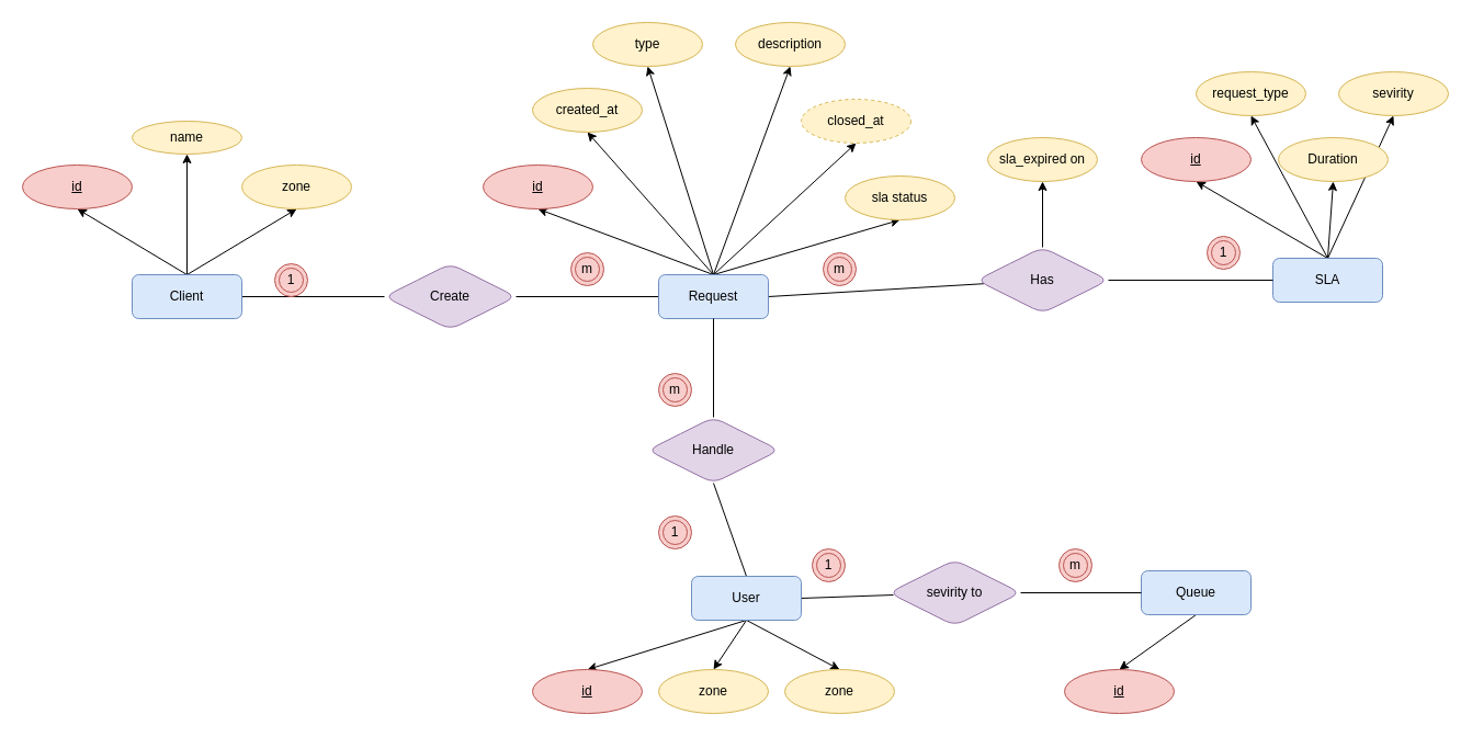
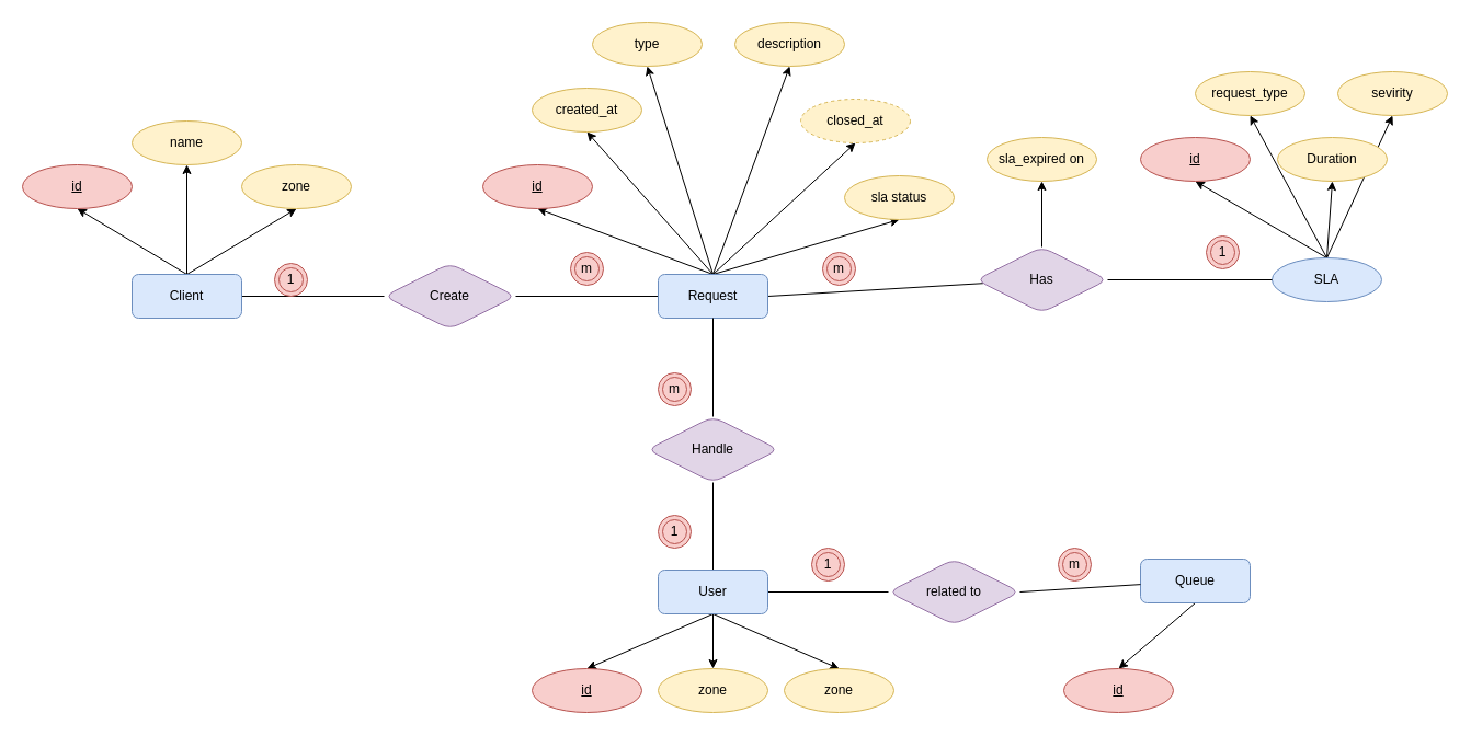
  <mxCell id="0" />
  <mxCell id="1" parent="0" />
  <mxCell id="2" style="edgeStyle=none;rounded=0;orthogonalLoop=1;jettySize=auto;html=1;exitX=1;exitY=0.5;exitDx=0;exitDy=0;entryX=0;entryY=0.5;entryDx=0;entryDy=0;endArrow=none;endFill=0;" parent="1" source="3" target="22" edge="1"><mxGeometry relative="1" as="geometry" /></mxCell>
  <mxCell id="3" value="Create" style="shape=rhombus;perimeter=rhombusPerimeter;whiteSpace=wrap;html=1;align=center;rounded=1;fillColor=#e1d5e7;strokeColor=#9673a6;" parent="1" vertex="1"><mxGeometry x="350" y="240" width="120" height="60" as="geometry" /></mxCell>
  <mxCell id="4" style="rounded=0;orthogonalLoop=1;jettySize=auto;html=1;exitX=1;exitY=0.5;exitDx=0;exitDy=0;endArrow=none;endFill=0;" parent="1" source="8" target="3" edge="1"><mxGeometry relative="1" as="geometry" /></mxCell>
  <mxCell id="5" style="edgeStyle=none;rounded=0;orthogonalLoop=1;jettySize=auto;html=1;exitX=0.5;exitY=0;exitDx=0;exitDy=0;entryX=0.5;entryY=1;entryDx=0;entryDy=0;endArrow=classic;endFill=1;" parent="1" source="8" target="47" edge="1"><mxGeometry relative="1" as="geometry" /></mxCell>
  <mxCell id="6" style="edgeStyle=none;rounded=0;orthogonalLoop=1;jettySize=auto;html=1;exitX=0.5;exitY=0;exitDx=0;exitDy=0;entryX=0.5;entryY=1;entryDx=0;entryDy=0;endArrow=classic;endFill=1;" parent="1" source="8" target="51" edge="1"><mxGeometry relative="1" as="geometry" /></mxCell>
  <mxCell id="7" style="edgeStyle=none;rounded=0;orthogonalLoop=1;jettySize=auto;html=1;exitX=0.5;exitY=0;exitDx=0;exitDy=0;entryX=0.5;entryY=1;entryDx=0;entryDy=0;endArrow=classic;endFill=1;" parent="1" source="8" target="52" edge="1"><mxGeometry relative="1" as="geometry" /></mxCell>
  <mxCell id="8" value="Client" style="whiteSpace=wrap;html=1;align=center;rounded=1;fillColor=#dae8fc;strokeColor=#6c8ebf;" parent="1" vertex="1"><mxGeometry x="120" y="250" width="100" height="40" as="geometry" /></mxCell>
  <mxCell id="9" style="edgeStyle=none;rounded=0;orthogonalLoop=1;jettySize=auto;html=1;exitX=0.5;exitY=0;exitDx=0;exitDy=0;entryX=0.5;entryY=1;entryDx=0;entryDy=0;endArrow=none;endFill=0;" parent="1" source="14" target="26" edge="1"><mxGeometry relative="1" as="geometry" /></mxCell>
  <mxCell id="10" style="edgeStyle=none;rounded=0;orthogonalLoop=1;jettySize=auto;html=1;exitX=0.5;exitY=1;exitDx=0;exitDy=0;entryX=0.5;entryY=0;entryDx=0;entryDy=0;endArrow=classic;endFill=1;" parent="1" source="14" target="53" edge="1"><mxGeometry relative="1" as="geometry" /></mxCell>
  <mxCell id="11" style="edgeStyle=none;rounded=0;orthogonalLoop=1;jettySize=auto;html=1;exitX=0.5;exitY=1;exitDx=0;exitDy=0;entryX=0.5;entryY=0;entryDx=0;entryDy=0;endArrow=classic;endFill=1;" parent="1" source="14" target="54" edge="1"><mxGeometry relative="1" as="geometry" /></mxCell>
  <mxCell id="12" style="rounded=0;orthogonalLoop=1;jettySize=auto;html=1;exitX=0.5;exitY=1;exitDx=0;exitDy=0;entryX=0.5;entryY=0;entryDx=0;entryDy=0;" edge="1" parent="1" source="14" target="55"><mxGeometry relative="1" as="geometry" /></mxCell>
  <mxCell id="13" style="edgeStyle=none;rounded=0;orthogonalLoop=1;jettySize=auto;html=1;exitX=1;exitY=0.5;exitDx=0;exitDy=0;endArrow=none;endFill=0;" edge="1" parent="1" source="14" target="60"><mxGeometry relative="1" as="geometry" /></mxCell>
- <mxCell id="14" value="User" style="whiteSpace=wrap;html=1;align=center;rounded=1;fillColor=#dae8fc;strokeColor=#6c8ebf;" parent="1" vertex="1"><mxGeometry x="630" y="525" width="100" height="40" as="geometry" /></mxCell>
+ <mxCell id="14" value="User" style="whiteSpace=wrap;html=1;align=center;rounded=1;fillColor=#dae8fc;strokeColor=#6c8ebf;" parent="1" vertex="1"><mxGeometry x="600" y="520" width="100" height="40" as="geometry" /></mxCell>
  <mxCell id="15" style="edgeStyle=none;rounded=0;orthogonalLoop=1;jettySize=auto;html=1;exitX=0.5;exitY=0;exitDx=0;exitDy=0;entryX=0.5;entryY=1;entryDx=0;entryDy=0;endArrow=classic;endFill=1;" parent="1" source="22" target="28" edge="1"><mxGeometry relative="1" as="geometry" /></mxCell>
  <mxCell id="16" style="edgeStyle=none;rounded=0;orthogonalLoop=1;jettySize=auto;html=1;exitX=0.5;exitY=0;exitDx=0;exitDy=0;entryX=0.5;entryY=1;entryDx=0;entryDy=0;endArrow=classic;endFill=1;" parent="1" source="22" target="29" edge="1"><mxGeometry relative="1" as="geometry" /></mxCell>
  <mxCell id="17" style="edgeStyle=none;rounded=0;orthogonalLoop=1;jettySize=auto;html=1;exitX=0.5;exitY=0;exitDx=0;exitDy=0;entryX=0.5;entryY=1;entryDx=0;entryDy=0;endArrow=classic;endFill=1;" parent="1" source="22" target="30" edge="1"><mxGeometry relative="1" as="geometry" /></mxCell>
  <mxCell id="18" style="edgeStyle=none;rounded=0;orthogonalLoop=1;jettySize=auto;html=1;exitX=0.5;exitY=0;exitDx=0;exitDy=0;entryX=0.5;entryY=1;entryDx=0;entryDy=0;endArrow=classic;endFill=1;" parent="1" source="22" target="31" edge="1"><mxGeometry relative="1" as="geometry" /></mxCell>
  <mxCell id="19" style="edgeStyle=none;rounded=0;orthogonalLoop=1;jettySize=auto;html=1;exitX=1;exitY=0.5;exitDx=0;exitDy=0;endArrow=none;endFill=0;" parent="1" source="22" target="41" edge="1"><mxGeometry relative="1" as="geometry" /></mxCell>
  <mxCell id="20" style="edgeStyle=none;rounded=0;orthogonalLoop=1;jettySize=auto;html=1;exitX=0.5;exitY=0;exitDx=0;exitDy=0;entryX=0.5;entryY=1;entryDx=0;entryDy=0;endArrow=classic;endFill=1;" parent="1" source="22" target="49" edge="1"><mxGeometry relative="1" as="geometry" /></mxCell>
  <mxCell id="21" style="edgeStyle=none;rounded=0;orthogonalLoop=1;jettySize=auto;html=1;exitX=0.5;exitY=0;exitDx=0;exitDy=0;entryX=0.5;entryY=1;entryDx=0;entryDy=0;endArrow=classic;endFill=1;" parent="1" source="22" target="50" edge="1"><mxGeometry relative="1" as="geometry" /></mxCell>
  <mxCell id="22" value="Request" style="whiteSpace=wrap;html=1;align=center;rounded=1;fillColor=#dae8fc;strokeColor=#6c8ebf;" parent="1" vertex="1"><mxGeometry x="600" y="250" width="100" height="40" as="geometry" /></mxCell>
  <mxCell id="23" value="m" style="ellipse;shape=doubleEllipse;whiteSpace=wrap;html=1;aspect=fixed;fillColor=#f8cecc;strokeColor=#b85450;" parent="1" vertex="1"><mxGeometry x="520" y="230" width="30" height="30" as="geometry" /></mxCell>
  <mxCell id="24" value="1" style="ellipse;shape=doubleEllipse;whiteSpace=wrap;html=1;aspect=fixed;fillColor=#f8cecc;strokeColor=#b85450;" parent="1" vertex="1"><mxGeometry x="600" y="470" width="30" height="30" as="geometry" /></mxCell>
  <mxCell id="25" style="edgeStyle=none;rounded=0;orthogonalLoop=1;jettySize=auto;html=1;exitX=0.5;exitY=0;exitDx=0;exitDy=0;entryX=0.5;entryY=1;entryDx=0;entryDy=0;endArrow=none;endFill=0;" parent="1" source="26" target="22" edge="1"><mxGeometry relative="1" as="geometry" /></mxCell>
  <mxCell id="26" value="Handle" style="shape=rhombus;perimeter=rhombusPerimeter;whiteSpace=wrap;html=1;align=center;rounded=1;fillColor=#e1d5e7;strokeColor=#9673a6;" parent="1" vertex="1"><mxGeometry x="590" y="380" width="120" height="60" as="geometry" /></mxCell>
  <mxCell id="27" value="m" style="ellipse;shape=doubleEllipse;whiteSpace=wrap;html=1;aspect=fixed;fillColor=#f8cecc;strokeColor=#b85450;" parent="1" vertex="1"><mxGeometry x="600" y="340" width="30" height="30" as="geometry" /></mxCell>
  <mxCell id="28" value="id" style="ellipse;whiteSpace=wrap;html=1;align=center;fontStyle=4;rounded=1;fillColor=#f8cecc;strokeColor=#b85450;" parent="1" vertex="1"><mxGeometry x="440" y="150" width="100" height="40" as="geometry" /></mxCell>
  <mxCell id="29" value="type" style="ellipse;whiteSpace=wrap;html=1;align=center;rounded=1;fillColor=#fff2cc;strokeColor=#d6b656;" parent="1" vertex="1"><mxGeometry x="540" y="20" width="100" height="40" as="geometry" /></mxCell>
  <mxCell id="30" value="created_at" style="ellipse;whiteSpace=wrap;html=1;align=center;rounded=1;fillColor=#fff2cc;strokeColor=#d6b656;" parent="1" vertex="1"><mxGeometry x="485" y="80" width="100" height="40" as="geometry" /></mxCell>
  <mxCell id="31" value="closed_at" style="ellipse;whiteSpace=wrap;html=1;align=center;rounded=1;fillColor=#fff2cc;strokeColor=#d6b656;dashed=1;" parent="1" vertex="1"><mxGeometry x="730" y="90" width="100" height="40" as="geometry" /></mxCell>
  <mxCell id="32" value="1" style="ellipse;shape=doubleEllipse;whiteSpace=wrap;html=1;aspect=fixed;fillColor=#f8cecc;strokeColor=#b85450;" parent="1" vertex="1"><mxGeometry x="250" y="240" width="30" height="30" as="geometry" /></mxCell>
  <mxCell id="33" style="edgeStyle=none;rounded=0;orthogonalLoop=1;jettySize=auto;html=1;exitX=0.5;exitY=0;exitDx=0;exitDy=0;entryX=0.5;entryY=1;entryDx=0;entryDy=0;endArrow=classic;endFill=1;" parent="1" source="37" target="43" edge="1"><mxGeometry relative="1" as="geometry" /></mxCell>
  <mxCell id="34" style="edgeStyle=none;rounded=0;orthogonalLoop=1;jettySize=auto;html=1;exitX=0.5;exitY=0;exitDx=0;exitDy=0;entryX=0.5;entryY=1;entryDx=0;entryDy=0;endArrow=classic;endFill=1;" parent="1" source="37" target="44" edge="1"><mxGeometry relative="1" as="geometry" /></mxCell>
  <mxCell id="35" style="edgeStyle=none;rounded=0;orthogonalLoop=1;jettySize=auto;html=1;exitX=0.5;exitY=0;exitDx=0;exitDy=0;entryX=0.5;entryY=1;entryDx=0;entryDy=0;endArrow=classic;endFill=1;" parent="1" source="37" target="45" edge="1"><mxGeometry relative="1" as="geometry" /></mxCell>
  <mxCell id="36" style="edgeStyle=none;rounded=0;orthogonalLoop=1;jettySize=auto;html=1;exitX=0.5;exitY=0;exitDx=0;exitDy=0;entryX=0.5;entryY=1;entryDx=0;entryDy=0;endArrow=classic;endFill=1;" parent="1" source="37" target="46" edge="1"><mxGeometry relative="1" as="geometry" /></mxCell>
- <mxCell id="37" value="SLA" style="whiteSpace=wrap;html=1;align=center;rounded=1;fillColor=#dae8fc;strokeColor=#6c8ebf;" parent="1" vertex="1"><mxGeometry x="1160" y="235" width="100" height="40" as="geometry" /></mxCell>
+ <mxCell id="37" value="SLA" style="ellipse;whiteSpace=wrap;html=1;align=center;fillColor=#dae8fc;strokeColor=#6c8ebf;" parent="1" vertex="1"><mxGeometry x="1160" y="235" width="100" height="40" as="geometry" /></mxCell>
  <mxCell id="38" value="m" style="ellipse;shape=doubleEllipse;whiteSpace=wrap;html=1;aspect=fixed;fillColor=#f8cecc;strokeColor=#b85450;" parent="1" vertex="1"><mxGeometry x="750" y="230" width="30" height="30" as="geometry" /></mxCell>
  <mxCell id="39" style="edgeStyle=none;rounded=0;orthogonalLoop=1;jettySize=auto;html=1;exitX=1;exitY=0.5;exitDx=0;exitDy=0;entryX=0;entryY=0.5;entryDx=0;entryDy=0;endArrow=none;endFill=0;" parent="1" source="41" target="37" edge="1"><mxGeometry relative="1" as="geometry"><mxPoint x="1075" y="255" as="sourcePoint" /></mxGeometry></mxCell>
  <mxCell id="40" style="edgeStyle=none;rounded=0;orthogonalLoop=1;jettySize=auto;html=1;exitX=0.5;exitY=0;exitDx=0;exitDy=0;endArrow=classic;endFill=1;" parent="1" source="41" target="48" edge="1"><mxGeometry relative="1" as="geometry" /></mxCell>
  <mxCell id="41" value="Has" style="shape=rhombus;perimeter=rhombusPerimeter;whiteSpace=wrap;html=1;align=center;rounded=1;fillColor=#e1d5e7;strokeColor=#9673a6;" parent="1" vertex="1"><mxGeometry x="890" y="225" width="120" height="60" as="geometry" /></mxCell>
  <mxCell id="42" value="1" style="ellipse;shape=doubleEllipse;whiteSpace=wrap;html=1;aspect=fixed;fillColor=#f8cecc;strokeColor=#b85450;" parent="1" vertex="1"><mxGeometry x="1100" y="215" width="30" height="30" as="geometry" /></mxCell>
  <mxCell id="43" value="id" style="ellipse;whiteSpace=wrap;html=1;align=center;fontStyle=4;rounded=1;fillColor=#f8cecc;strokeColor=#b85450;" parent="1" vertex="1"><mxGeometry x="1040" y="125" width="100" height="40" as="geometry" /></mxCell>
  <mxCell id="44" value="request_type" style="ellipse;whiteSpace=wrap;html=1;align=center;rounded=1;fillColor=#fff2cc;strokeColor=#d6b656;" parent="1" vertex="1"><mxGeometry x="1090" y="65" width="100" height="40" as="geometry" /></mxCell>
  <mxCell id="45" value="sevirity" style="ellipse;whiteSpace=wrap;html=1;align=center;rounded=1;fillColor=#fff2cc;strokeColor=#d6b656;" parent="1" vertex="1"><mxGeometry x="1220" y="65" width="100" height="40" as="geometry" /></mxCell>
  <mxCell id="46" value="Duration" style="ellipse;whiteSpace=wrap;html=1;align=center;rounded=1;fillColor=#fff2cc;strokeColor=#d6b656;" parent="1" vertex="1"><mxGeometry x="1165" y="125" width="100" height="40" as="geometry" /></mxCell>
  <mxCell id="47" value="id" style="ellipse;whiteSpace=wrap;html=1;align=center;fontStyle=4;rounded=1;fillColor=#f8cecc;strokeColor=#b85450;" parent="1" vertex="1"><mxGeometry x="20" y="150" width="100" height="40" as="geometry" /></mxCell>
  <mxCell id="48" value="sla_expired on" style="ellipse;whiteSpace=wrap;html=1;align=center;rounded=1;fillColor=#fff2cc;strokeColor=#d6b656;" parent="1" vertex="1"><mxGeometry x="900" y="125" width="100" height="40" as="geometry" /></mxCell>
  <mxCell id="49" value="sla status" style="ellipse;whiteSpace=wrap;html=1;align=center;rounded=1;fillColor=#fff2cc;strokeColor=#d6b656;" parent="1" vertex="1"><mxGeometry x="770" y="160" width="100" height="40" as="geometry" /></mxCell>
  <mxCell id="50" value="description" style="ellipse;whiteSpace=wrap;html=1;align=center;rounded=1;fillColor=#fff2cc;strokeColor=#d6b656;" parent="1" vertex="1"><mxGeometry x="670" y="20" width="100" height="40" as="geometry" /></mxCell>
- <mxCell id="51" value="name" style="ellipse;whiteSpace=wrap;html=1;align=center;rounded=1;fillColor=#fff2cc;strokeColor=#d6b656;" parent="1" vertex="1"><mxGeometry x="120" y="110" width="100" height="30" as="geometry" /></mxCell>
+ <mxCell id="51" value="name" style="ellipse;whiteSpace=wrap;html=1;align=center;rounded=1;fillColor=#fff2cc;strokeColor=#d6b656;" parent="1" vertex="1"><mxGeometry x="120" y="110" width="100" height="40" as="geometry" /></mxCell>
  <mxCell id="52" value="zone" style="ellipse;whiteSpace=wrap;html=1;align=center;rounded=1;fillColor=#fff2cc;strokeColor=#d6b656;" parent="1" vertex="1"><mxGeometry x="220" y="150" width="100" height="40" as="geometry" /></mxCell>
  <mxCell id="53" value="id" style="ellipse;whiteSpace=wrap;html=1;align=center;fontStyle=4;rounded=1;fillColor=#f8cecc;strokeColor=#b85450;" parent="1" vertex="1"><mxGeometry x="485" y="610" width="100" height="40" as="geometry" /></mxCell>
  <mxCell id="54" value="zone" style="ellipse;whiteSpace=wrap;html=1;align=center;rounded=1;fillColor=#fff2cc;strokeColor=#d6b656;" parent="1" vertex="1"><mxGeometry x="600" y="610" width="100" height="40" as="geometry" /></mxCell>
  <mxCell id="55" value="zone" style="ellipse;whiteSpace=wrap;html=1;align=center;rounded=1;fillColor=#fff2cc;strokeColor=#d6b656;" vertex="1" parent="1"><mxGeometry x="715" y="610" width="100" height="40" as="geometry" /></mxCell>
  <mxCell id="56" style="edgeStyle=none;rounded=0;orthogonalLoop=1;jettySize=auto;html=1;exitX=0.5;exitY=1;exitDx=0;exitDy=0;entryX=0.5;entryY=0;entryDx=0;entryDy=0;" edge="1" parent="1" source="57" target="58"><mxGeometry relative="1" as="geometry" /></mxCell>
- <mxCell id="57" value="Queue" style="whiteSpace=wrap;html=1;align=center;rounded=1;fillColor=#dae8fc;strokeColor=#6c8ebf;" vertex="1" parent="1"><mxGeometry x="1040" y="520" width="100" height="40" as="geometry" /></mxCell>
+ <mxCell id="57" value="Queue" style="whiteSpace=wrap;html=1;align=center;rounded=1;fillColor=#dae8fc;strokeColor=#6c8ebf;" vertex="1" parent="1"><mxGeometry x="1040" y="510" width="100" height="40" as="geometry" /></mxCell>
  <mxCell id="58" value="id" style="ellipse;whiteSpace=wrap;html=1;align=center;fontStyle=4;rounded=1;fillColor=#f8cecc;strokeColor=#b85450;" vertex="1" parent="1"><mxGeometry x="970" y="610" width="100" height="40" as="geometry" /></mxCell>
  <mxCell id="59" style="edgeStyle=none;rounded=0;orthogonalLoop=1;jettySize=auto;html=1;exitX=1;exitY=0.5;exitDx=0;exitDy=0;endArrow=none;endFill=0;" edge="1" parent="1" source="60" target="57"><mxGeometry relative="1" as="geometry" /></mxCell>
- <mxCell id="60" value="sevirity to" style="shape=rhombus;perimeter=rhombusPerimeter;whiteSpace=wrap;html=1;align=center;rounded=1;fillColor=#e1d5e7;strokeColor=#9673a6;" vertex="1" parent="1"><mxGeometry x="810" y="510" width="120" height="60" as="geometry" /></mxCell>
+ <mxCell id="60" value="related to" style="shape=rhombus;perimeter=rhombusPerimeter;whiteSpace=wrap;html=1;align=center;rounded=1;fillColor=#e1d5e7;strokeColor=#9673a6;" vertex="1" parent="1"><mxGeometry x="810" y="510" width="120" height="60" as="geometry" /></mxCell>
  <mxCell id="61" value="1" style="ellipse;shape=doubleEllipse;whiteSpace=wrap;html=1;aspect=fixed;fillColor=#f8cecc;strokeColor=#b85450;" vertex="1" parent="1"><mxGeometry x="740" y="500" width="30" height="30" as="geometry" /></mxCell>
  <mxCell id="62" value="m" style="ellipse;shape=doubleEllipse;whiteSpace=wrap;html=1;aspect=fixed;fillColor=#f8cecc;strokeColor=#b85450;" vertex="1" parent="1"><mxGeometry x="965" y="500" width="30" height="30" as="geometry" /></mxCell>
